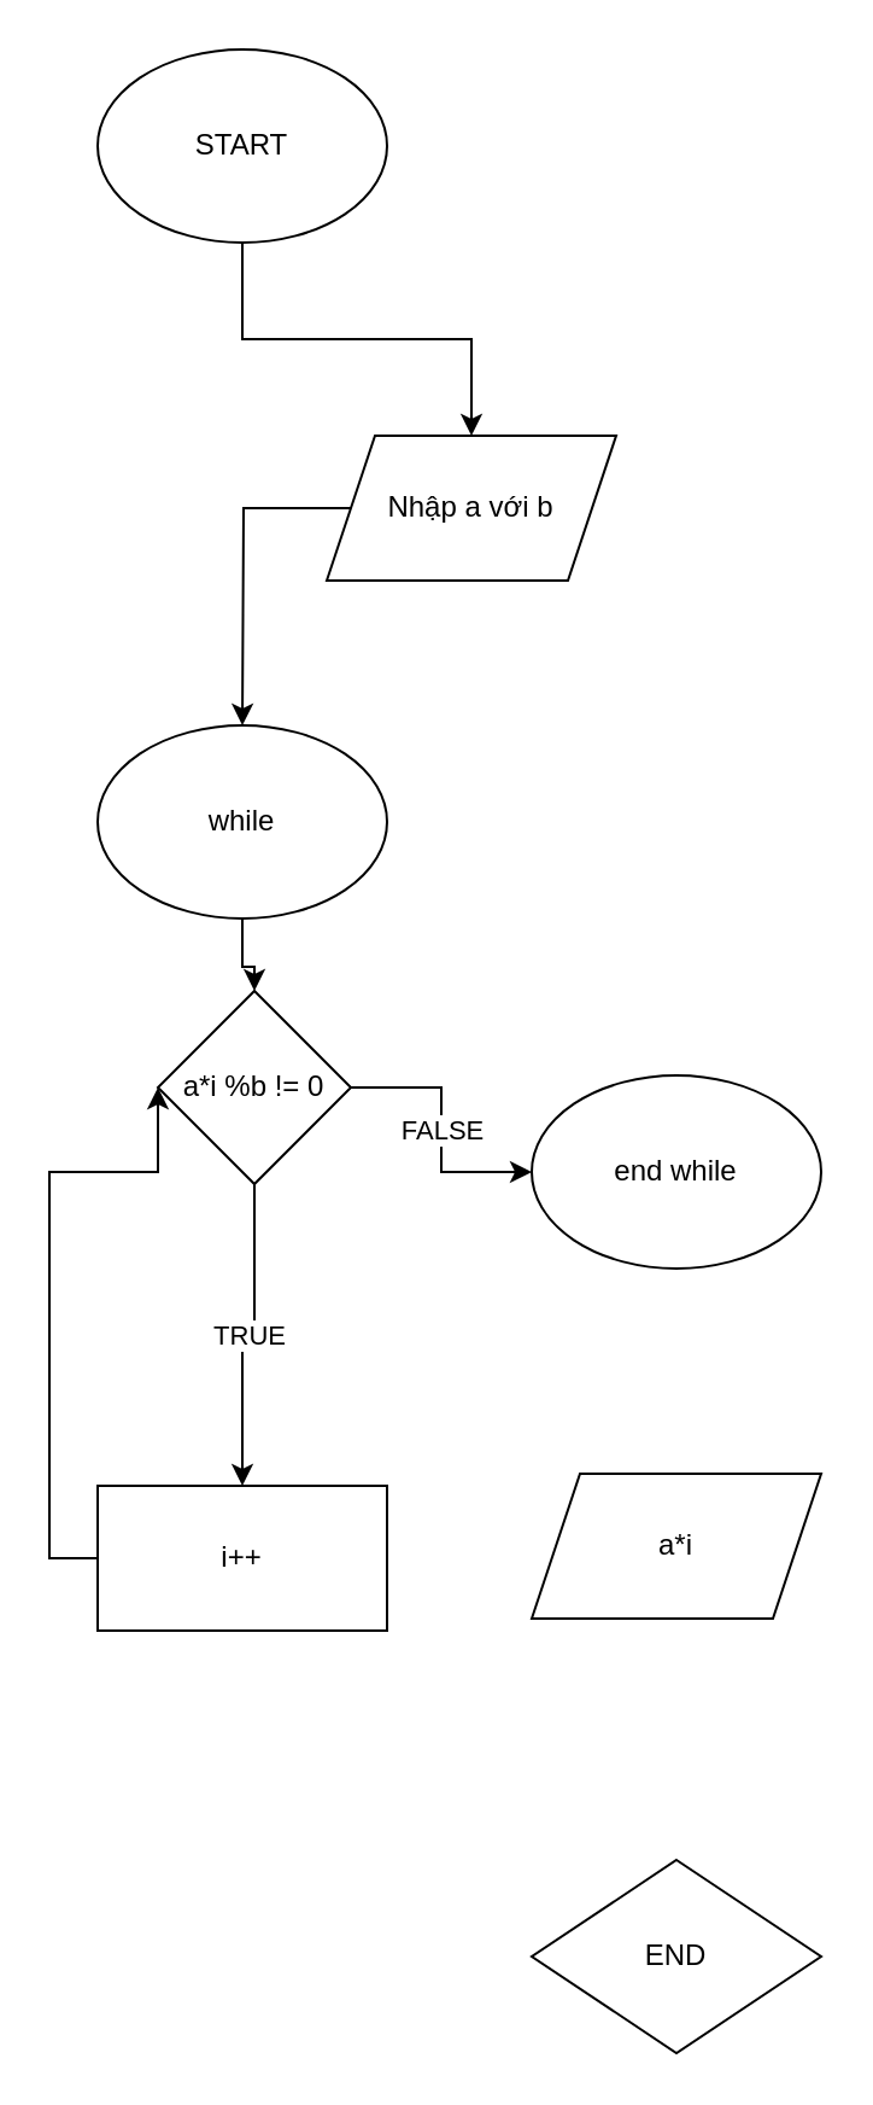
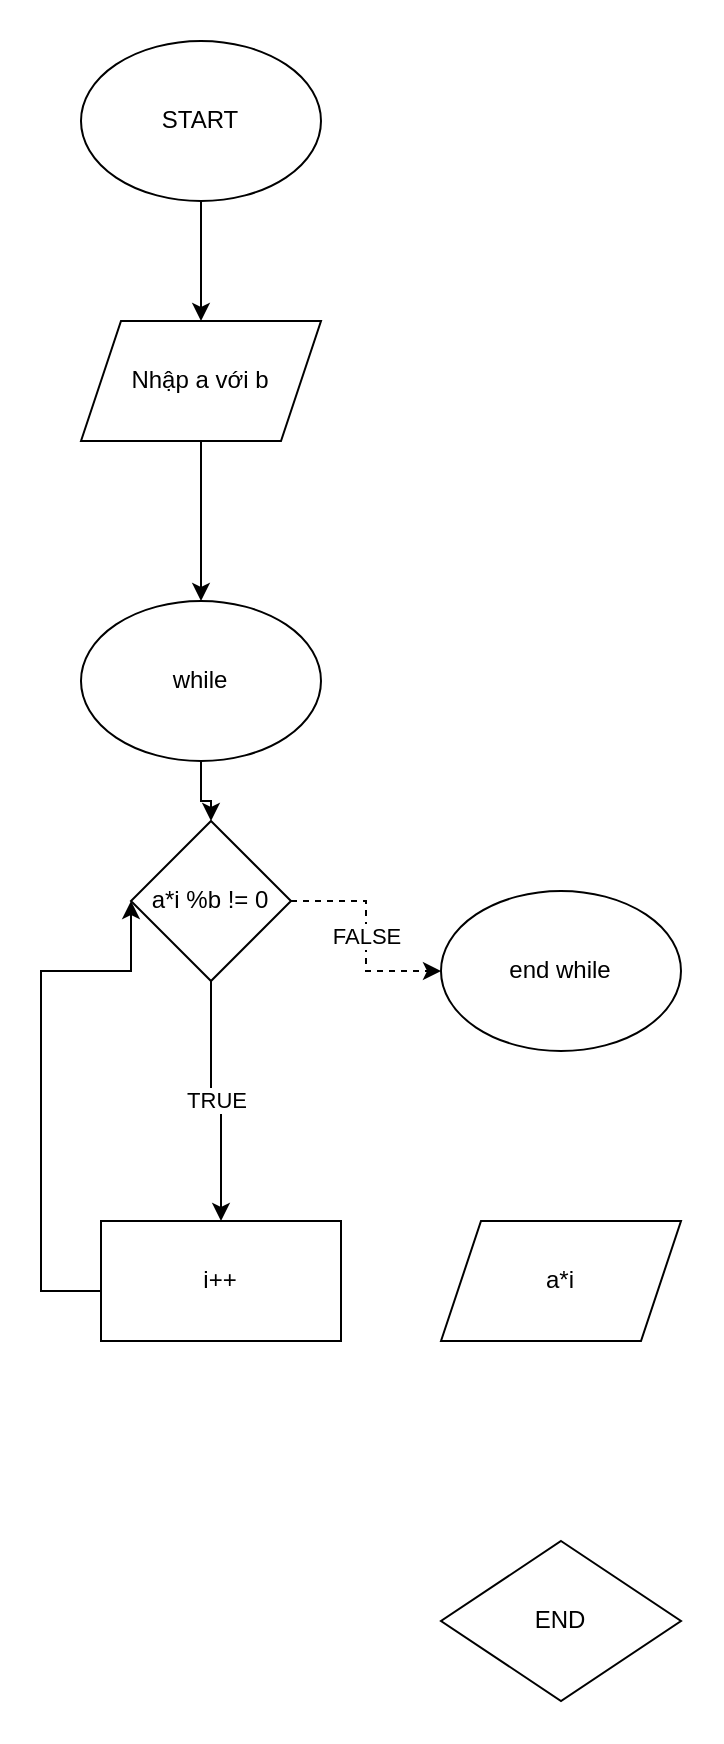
  <mxCell id="0" />
  <mxCell id="1" parent="0" />
  <mxCell id="2" style="edgeStyle=orthogonalEdgeStyle;rounded=0;orthogonalLoop=1;jettySize=auto;html=1;entryX=0.5;entryY=0;entryDx=0;entryDy=0;" edge="1" parent="1" source="3" target="5"><mxGeometry relative="1" as="geometry" /></mxCell>
  <mxCell id="3" value="START" style="ellipse;whiteSpace=wrap;html=1;" vertex="1" parent="1"><mxGeometry x="40" y="20" width="120" height="80" as="geometry" /></mxCell>
  <mxCell id="4" value="" style="edgeStyle=orthogonalEdgeStyle;rounded=0;orthogonalLoop=1;jettySize=auto;html=1;" edge="1" parent="1" source="5"><mxGeometry relative="1" as="geometry"><mxPoint x="100" y="300" as="targetPoint" /></mxGeometry></mxCell>
- <mxCell id="5" value="Nhập a với b" style="shape=parallelogram;perimeter=parallelogramPerimeter;whiteSpace=wrap;html=1;fixedSize=1;" vertex="1" parent="1"><mxGeometry x="135" y="180" width="120" height="60" as="geometry" /></mxCell>
+ <mxCell id="5" value="Nhập a với b" style="shape=parallelogram;perimeter=parallelogramPerimeter;whiteSpace=wrap;html=1;fixedSize=1;" vertex="1" parent="1"><mxGeometry x="40" y="160" width="120" height="60" as="geometry" /></mxCell>
  <mxCell id="6" style="edgeStyle=orthogonalEdgeStyle;rounded=0;orthogonalLoop=1;jettySize=auto;html=1;entryX=0.5;entryY=0;entryDx=0;entryDy=0;" edge="1" parent="1" source="7" target="10"><mxGeometry relative="1" as="geometry" /></mxCell>
  <mxCell id="7" value="while" style="ellipse;whiteSpace=wrap;html=1;" vertex="1" parent="1"><mxGeometry x="40" y="300" width="120" height="80" as="geometry" /></mxCell>
- <mxCell id="8" value="FALSE" style="edgeStyle=orthogonalEdgeStyle;rounded=0;orthogonalLoop=1;jettySize=auto;html=1;entryX=0;entryY=0.5;entryDx=0;entryDy=0;" edge="1" parent="1" source="10" target="11"><mxGeometry relative="1" as="geometry" /></mxCell>
+ <mxCell id="8" value="FALSE" style="edgeStyle=orthogonalEdgeStyle;rounded=0;orthogonalLoop=1;jettySize=auto;html=1;entryX=0;entryY=0.5;entryDx=0;entryDy=0;dashed=1;" edge="1" parent="1" source="10" target="11"><mxGeometry relative="1" as="geometry" /></mxCell>
  <mxCell id="9" value="TRUE" style="edgeStyle=orthogonalEdgeStyle;rounded=0;orthogonalLoop=1;jettySize=auto;html=1;" edge="1" parent="1" source="10" target="13"><mxGeometry relative="1" as="geometry" /></mxCell>
  <mxCell id="10" value="a*i %b != 0" style="rhombus;whiteSpace=wrap;html=1;" vertex="1" parent="1"><mxGeometry x="65" y="410" width="80" height="80" as="geometry" /></mxCell>
  <mxCell id="11" value="end while" style="ellipse;whiteSpace=wrap;html=1;" vertex="1" parent="1"><mxGeometry x="220" y="445" width="120" height="80" as="geometry" /></mxCell>
  <mxCell id="12" style="edgeStyle=orthogonalEdgeStyle;rounded=0;orthogonalLoop=1;jettySize=auto;html=1;entryX=0;entryY=0.5;entryDx=0;entryDy=0;" edge="1" parent="1" source="13" target="10"><mxGeometry relative="1" as="geometry"><Array as="points"><mxPoint x="20" y="645" /><mxPoint x="20" y="485" /></Array></mxGeometry></mxCell>
- <mxCell id="13" value="i++" style="whiteSpace=wrap;html=1;" vertex="1" parent="1"><mxGeometry x="40" y="615" width="120" height="60" as="geometry" /></mxCell>
+ <mxCell id="13" value="i++" style="whiteSpace=wrap;html=1;" vertex="1" parent="1"><mxGeometry x="50" y="610" width="120" height="60" as="geometry" /></mxCell>
  <mxCell id="14" value="a*i" style="shape=parallelogram;perimeter=parallelogramPerimeter;whiteSpace=wrap;html=1;fixedSize=1;" vertex="1" parent="1"><mxGeometry x="220" y="610" width="120" height="60" as="geometry" /></mxCell>
  <mxCell id="15" value="END" style="rhombus;whiteSpace=wrap;html=1;" vertex="1" parent="1"><mxGeometry x="220" y="770" width="120" height="80" as="geometry" /></mxCell>
